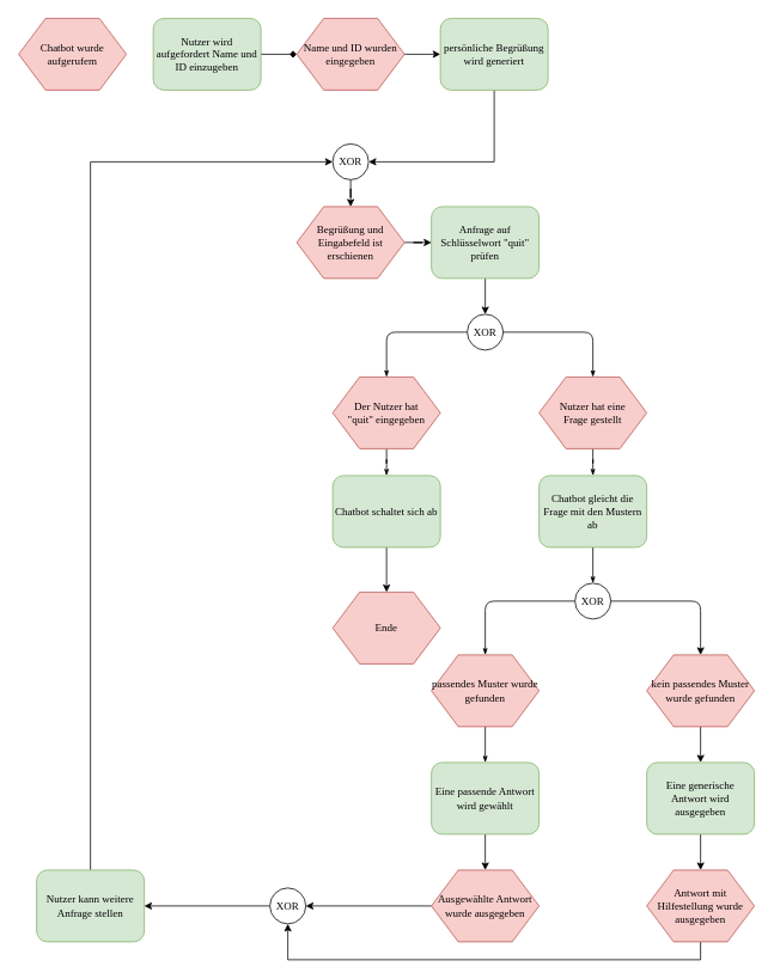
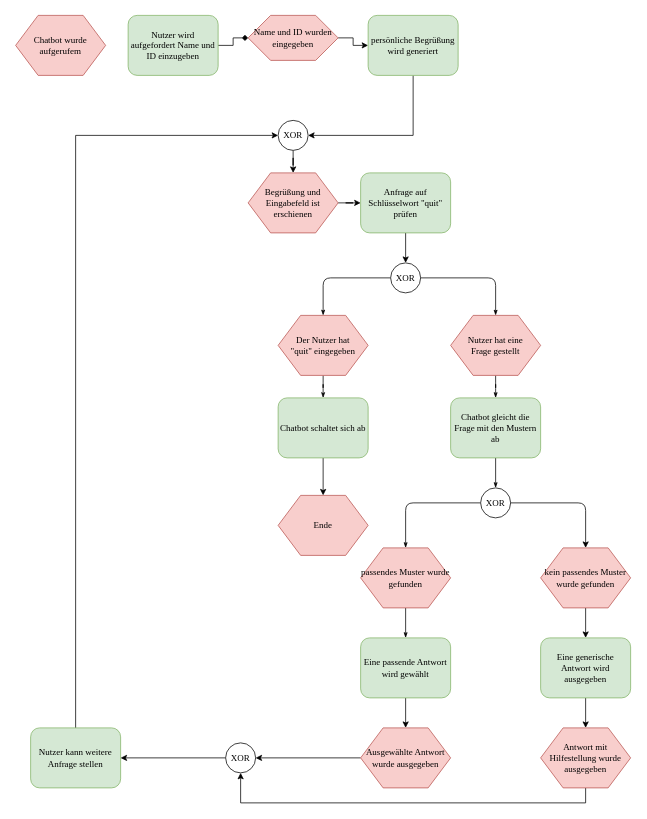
  <mxCell id="0" />
  <mxCell id="1" parent="0" />
  <mxCell id="2" value="Chatbot wurde aufgerufem" style="shape=hexagon;perimeter=hexagonPerimeter;whiteSpace=wrap;html=1;rounded=0;shadow=0;labelBackgroundColor=none;strokeWidth=1;fontFamily=Verdana;fontSize=12;align=center;fillColor=#f8cecc;strokeColor=#b85450;" parent="1" vertex="1"><mxGeometry x="20" y="20" width="120" height="80" as="geometry" /></mxCell>
  <mxCell id="3" value="" style="edgeStyle=orthogonalEdgeStyle;rounded=0;orthogonalLoop=1;jettySize=auto;html=1;" edge="1" parent="1" source="4" target="7"><mxGeometry relative="1" as="geometry" /></mxCell>
  <mxCell id="4" value="Anfrage auf Schlüsselwort &quot;quit&quot; prüfen" style="rounded=1;whiteSpace=wrap;html=1;shadow=0;labelBackgroundColor=none;strokeWidth=1;fontFamily=Verdana;fontSize=12;align=center;fillColor=#d5e8d4;strokeColor=#82b366;" parent="1" vertex="1"><mxGeometry x="480" y="230" width="120" height="80" as="geometry" /></mxCell>
  <mxCell id="5" style="edgeStyle=orthogonalEdgeStyle;rounded=1;html=1;labelBackgroundColor=none;startArrow=none;startFill=0;startSize=5;endArrow=classicThin;endFill=1;endSize=5;jettySize=auto;orthogonalLoop=1;strokeWidth=1;fontFamily=Verdana;fontSize=8" parent="1" source="7" target="11" edge="1"><mxGeometry relative="1" as="geometry" /></mxCell>
  <mxCell id="6" style="edgeStyle=orthogonalEdgeStyle;rounded=1;html=1;labelBackgroundColor=none;startArrow=none;startFill=0;startSize=5;endArrow=classicThin;endFill=1;endSize=5;jettySize=auto;orthogonalLoop=1;strokeWidth=1;fontFamily=Verdana;fontSize=8" parent="1" source="7" target="9" edge="1"><mxGeometry relative="1" as="geometry" /></mxCell>
  <mxCell id="7" value="XOR" style="ellipse;whiteSpace=wrap;html=1;rounded=1;shadow=0;labelBackgroundColor=none;strokeWidth=1;fontFamily=Verdana;fontSize=12;align=center;" parent="1" vertex="1"><mxGeometry x="520" y="350" width="40" height="40" as="geometry" /></mxCell>
  <mxCell id="8" style="edgeStyle=orthogonalEdgeStyle;rounded=1;html=1;labelBackgroundColor=none;startArrow=none;startFill=0;startSize=5;endArrow=classicThin;endFill=1;endSize=5;jettySize=auto;orthogonalLoop=1;strokeWidth=1;fontFamily=Verdana;fontSize=8" parent="1" source="9" target="13" edge="1"><mxGeometry relative="1" as="geometry" /></mxCell>
  <mxCell id="9" value="Der Nutzer hat&lt;br&gt;&quot;quit&quot; eingegeben" style="shape=hexagon;perimeter=hexagonPerimeter;whiteSpace=wrap;html=1;rounded=0;shadow=0;labelBackgroundColor=none;strokeWidth=1;fontFamily=Verdana;fontSize=12;align=center;fillColor=#f8cecc;strokeColor=#b85450;" parent="1" vertex="1"><mxGeometry x="370" y="420" width="120" height="80" as="geometry" /></mxCell>
  <mxCell id="10" style="edgeStyle=orthogonalEdgeStyle;rounded=1;html=1;labelBackgroundColor=none;startArrow=none;startFill=0;startSize=5;endArrow=classicThin;endFill=1;endSize=5;jettySize=auto;orthogonalLoop=1;strokeWidth=1;fontFamily=Verdana;fontSize=8" parent="1" source="11" target="15" edge="1"><mxGeometry relative="1" as="geometry" /></mxCell>
  <mxCell id="11" value="Nutzer hat eine&lt;br&gt;Frage gestellt" style="shape=hexagon;perimeter=hexagonPerimeter;whiteSpace=wrap;html=1;rounded=0;shadow=0;labelBackgroundColor=none;strokeWidth=1;fontFamily=Verdana;fontSize=12;align=center;fillColor=#f8cecc;strokeColor=#b85450;" parent="1" vertex="1"><mxGeometry x="600" y="420" width="120" height="80" as="geometry" /></mxCell>
  <mxCell id="12" value="" style="edgeStyle=orthogonalEdgeStyle;rounded=0;orthogonalLoop=1;jettySize=auto;html=1;" edge="1" parent="1" source="13" target="23"><mxGeometry relative="1" as="geometry" /></mxCell>
  <mxCell id="13" value="Chatbot schaltet sich ab" style="rounded=1;whiteSpace=wrap;html=1;shadow=0;labelBackgroundColor=none;strokeWidth=1;fontFamily=Verdana;fontSize=12;align=center;fillColor=#d5e8d4;strokeColor=#82b366;" parent="1" vertex="1"><mxGeometry x="370" y="530" width="120" height="80" as="geometry" /></mxCell>
  <mxCell id="14" style="edgeStyle=orthogonalEdgeStyle;rounded=1;html=1;labelBackgroundColor=none;startArrow=none;startFill=0;startSize=5;endArrow=classicThin;endFill=1;endSize=5;jettySize=auto;orthogonalLoop=1;strokeWidth=1;fontFamily=Verdana;fontSize=8" parent="1" source="15" target="18" edge="1"><mxGeometry relative="1" as="geometry"><Array as="points"><mxPoint x="660" y="670" /></Array></mxGeometry></mxCell>
  <mxCell id="15" value="Chatbot gleicht die Frage mit den Mustern ab" style="rounded=1;whiteSpace=wrap;html=1;shadow=0;labelBackgroundColor=none;strokeWidth=1;fontFamily=Verdana;fontSize=12;align=center;fillColor=#d5e8d4;strokeColor=#82b366;" parent="1" vertex="1"><mxGeometry x="600" y="530" width="120" height="80" as="geometry" /></mxCell>
  <mxCell id="16" style="edgeStyle=orthogonalEdgeStyle;rounded=1;html=1;labelBackgroundColor=none;startArrow=none;startFill=0;startSize=5;endArrow=classicThin;endFill=1;endSize=5;jettySize=auto;orthogonalLoop=1;strokeWidth=1;fontFamily=Verdana;fontSize=8" parent="1" source="18" target="20" edge="1"><mxGeometry relative="1" as="geometry" /></mxCell>
  <mxCell id="17" style="edgeStyle=orthogonalEdgeStyle;rounded=1;orthogonalLoop=1;jettySize=auto;html=1;exitX=1;exitY=0.5;exitDx=0;exitDy=0;entryX=0.5;entryY=0;entryDx=0;entryDy=0;" parent="1" source="18" target="25" edge="1"><mxGeometry relative="1" as="geometry"><Array as="points"><mxPoint x="780" y="670" /><mxPoint x="780" y="730" /></Array></mxGeometry></mxCell>
  <mxCell id="18" value="XOR" style="ellipse;whiteSpace=wrap;html=1;rounded=1;shadow=0;labelBackgroundColor=none;strokeWidth=1;fontFamily=Verdana;fontSize=12;align=center;" parent="1" vertex="1"><mxGeometry x="640" y="650" width="40" height="40" as="geometry" /></mxCell>
  <mxCell id="19" style="edgeStyle=orthogonalEdgeStyle;rounded=1;html=1;labelBackgroundColor=none;startArrow=none;startFill=0;startSize=5;endArrow=classicThin;endFill=1;endSize=5;jettySize=auto;orthogonalLoop=1;strokeWidth=1;fontFamily=Verdana;fontSize=8" parent="1" source="20" target="22" edge="1"><mxGeometry relative="1" as="geometry" /></mxCell>
  <mxCell id="20" value="passendes Muster wurde gefunden" style="shape=hexagon;perimeter=hexagonPerimeter;whiteSpace=wrap;html=1;rounded=0;shadow=0;labelBackgroundColor=none;strokeWidth=1;fontFamily=Verdana;fontSize=12;align=center;fillColor=#f8cecc;strokeColor=#b85450;" parent="1" vertex="1"><mxGeometry x="480" y="730" width="120" height="80" as="geometry" /></mxCell>
  <mxCell id="21" style="edgeStyle=orthogonalEdgeStyle;rounded=0;orthogonalLoop=1;jettySize=auto;html=1;exitX=0.5;exitY=1;exitDx=0;exitDy=0;entryX=0.5;entryY=0;entryDx=0;entryDy=0;" parent="1" source="22" target="29" edge="1"><mxGeometry relative="1" as="geometry" /></mxCell>
  <mxCell id="22" value="Eine passende Antwort wird gewählt" style="rounded=1;whiteSpace=wrap;html=1;shadow=0;labelBackgroundColor=none;strokeWidth=1;fontFamily=Verdana;fontSize=12;align=center;fillColor=#d5e8d4;strokeColor=#82b366;" parent="1" vertex="1"><mxGeometry x="480" y="850" width="120" height="80" as="geometry" /></mxCell>
  <mxCell id="23" value="Ende" style="shape=hexagon;perimeter=hexagonPerimeter;whiteSpace=wrap;html=1;rounded=0;shadow=0;labelBackgroundColor=none;strokeWidth=1;fontFamily=Verdana;fontSize=12;align=center;fillColor=#f8cecc;strokeColor=#b85450;" parent="1" vertex="1"><mxGeometry x="370" y="660" width="120" height="80" as="geometry" /></mxCell>
  <mxCell id="24" style="edgeStyle=orthogonalEdgeStyle;rounded=0;orthogonalLoop=1;jettySize=auto;html=1;exitX=0.5;exitY=1;exitDx=0;exitDy=0;" parent="1" source="25" target="27" edge="1"><mxGeometry relative="1" as="geometry" /></mxCell>
  <mxCell id="25" value="kein passendes Muster wurde gefunden" style="shape=hexagon;perimeter=hexagonPerimeter;whiteSpace=wrap;html=1;rounded=0;shadow=0;labelBackgroundColor=none;strokeWidth=1;fontFamily=Verdana;fontSize=12;align=center;fillColor=#f8cecc;strokeColor=#b85450;" parent="1" vertex="1"><mxGeometry x="720" y="730" width="120" height="80" as="geometry" /></mxCell>
  <mxCell id="26" value="" style="edgeStyle=orthogonalEdgeStyle;rounded=0;orthogonalLoop=1;jettySize=auto;html=1;" edge="1" parent="1" source="27" target="35"><mxGeometry relative="1" as="geometry" /></mxCell>
  <mxCell id="27" value="Eine generische Antwort wird ausgegeben" style="rounded=1;whiteSpace=wrap;html=1;shadow=0;labelBackgroundColor=none;strokeWidth=1;fontFamily=Verdana;fontSize=12;align=center;fillColor=#d5e8d4;strokeColor=#82b366;" parent="1" vertex="1"><mxGeometry x="720" y="850" width="120" height="80" as="geometry" /></mxCell>
  <mxCell id="28" style="edgeStyle=orthogonalEdgeStyle;rounded=0;orthogonalLoop=1;jettySize=auto;html=1;entryX=1;entryY=0.5;entryDx=0;entryDy=0;" edge="1" parent="1" source="29" target="45"><mxGeometry relative="1" as="geometry" /></mxCell>
  <mxCell id="29" value="Ausgewählte Antwort wurde ausgegeben" style="shape=hexagon;perimeter=hexagonPerimeter;whiteSpace=wrap;html=1;rounded=0;shadow=0;labelBackgroundColor=none;strokeWidth=1;fontFamily=Verdana;fontSize=12;align=center;fillColor=#f8cecc;strokeColor=#b85450;" parent="1" vertex="1"><mxGeometry x="480" y="970" width="120" height="80" as="geometry" /></mxCell>
  <mxCell id="30" value="" style="edgeStyle=orthogonalEdgeStyle;rounded=0;orthogonalLoop=1;jettySize=auto;html=1;endArrow=diamond;" edge="1" parent="1" source="31" target="33"><mxGeometry relative="1" as="geometry" /></mxCell>
  <mxCell id="31" value="Nutzer wird aufgefordert Name und ID einzugeben" style="rounded=1;whiteSpace=wrap;html=1;shadow=0;labelBackgroundColor=none;strokeWidth=1;fontFamily=Verdana;fontSize=12;align=center;fillColor=#d5e8d4;strokeColor=#82b366;" vertex="1" parent="1"><mxGeometry x="170" y="20" width="120" height="80" as="geometry" /></mxCell>
  <mxCell id="32" value="" style="edgeStyle=orthogonalEdgeStyle;rounded=0;orthogonalLoop=1;jettySize=auto;html=1;" edge="1" parent="1" source="33" target="37"><mxGeometry relative="1" as="geometry" /></mxCell>
- <mxCell id="33" value="Name und ID wurden eingegeben" style="shape=hexagon;perimeter=hexagonPerimeter;whiteSpace=wrap;html=1;rounded=0;shadow=0;labelBackgroundColor=none;strokeWidth=1;fontFamily=Verdana;fontSize=12;align=center;fillColor=#f8cecc;strokeColor=#b85450;" vertex="1" parent="1"><mxGeometry x="330" y="20" width="120" height="80" as="geometry" /></mxCell>
+ <mxCell id="33" value="Name und ID wurden eingegeben" style="shape=hexagon;perimeter=hexagonPerimeter;whiteSpace=wrap;html=1;rounded=0;shadow=0;labelBackgroundColor=none;strokeWidth=1;fontFamily=Verdana;fontSize=12;align=center;fillColor=#f8cecc;strokeColor=#b85450;" vertex="1" parent="1"><mxGeometry x="330" y="20" width="120" height="60" as="geometry" /></mxCell>
  <mxCell id="34" style="edgeStyle=orthogonalEdgeStyle;rounded=0;orthogonalLoop=1;jettySize=auto;html=1;entryX=0.5;entryY=1;entryDx=0;entryDy=0;" edge="1" parent="1" source="35" target="45"><mxGeometry relative="1" as="geometry"><Array as="points"><mxPoint x="780" y="1070" /><mxPoint x="320" y="1070" /></Array></mxGeometry></mxCell>
  <mxCell id="35" value="Antwort mit Hilfestellung wurde ausgegeben" style="shape=hexagon;perimeter=hexagonPerimeter;whiteSpace=wrap;html=1;rounded=0;shadow=0;labelBackgroundColor=none;strokeWidth=1;fontFamily=Verdana;fontSize=12;align=center;fillColor=#f8cecc;strokeColor=#b85450;" vertex="1" parent="1"><mxGeometry x="720" y="970" width="120" height="80" as="geometry" /></mxCell>
  <mxCell id="36" style="edgeStyle=orthogonalEdgeStyle;rounded=0;orthogonalLoop=1;jettySize=auto;html=1;entryX=1;entryY=0.5;entryDx=0;entryDy=0;" edge="1" parent="1" source="37" target="43"><mxGeometry relative="1" as="geometry"><Array as="points"><mxPoint x="550" y="180" /></Array></mxGeometry></mxCell>
  <mxCell id="37" value="persönliche Begrüßung wird generiert" style="rounded=1;whiteSpace=wrap;html=1;shadow=0;labelBackgroundColor=none;strokeWidth=1;fontFamily=Verdana;fontSize=12;align=center;fillColor=#d5e8d4;strokeColor=#82b366;" vertex="1" parent="1"><mxGeometry x="490" y="20" width="120" height="80" as="geometry" /></mxCell>
  <mxCell id="38" value="" style="edgeStyle=orthogonalEdgeStyle;rounded=0;orthogonalLoop=1;jettySize=auto;html=1;" edge="1" parent="1" source="39" target="4"><mxGeometry relative="1" as="geometry" /></mxCell>
  <mxCell id="39" value="Begrüßung und Eingabefeld ist erschienen" style="shape=hexagon;perimeter=hexagonPerimeter;whiteSpace=wrap;html=1;rounded=0;shadow=0;labelBackgroundColor=none;strokeWidth=1;fontFamily=Verdana;fontSize=12;align=center;fillColor=#f8cecc;strokeColor=#b85450;" vertex="1" parent="1"><mxGeometry x="330" y="230" width="120" height="80" as="geometry" /></mxCell>
  <mxCell id="40" style="edgeStyle=orthogonalEdgeStyle;rounded=0;orthogonalLoop=1;jettySize=auto;html=1;entryX=0;entryY=0.5;entryDx=0;entryDy=0;" edge="1" parent="1" source="41" target="43"><mxGeometry relative="1" as="geometry"><Array as="points"><mxPoint x="100" y="180" /></Array></mxGeometry></mxCell>
  <mxCell id="41" value="Nutzer kann weitere Anfrage stellen" style="rounded=1;whiteSpace=wrap;html=1;shadow=0;labelBackgroundColor=none;strokeWidth=1;fontFamily=Verdana;fontSize=12;align=center;fillColor=#d5e8d4;strokeColor=#82b366;" vertex="1" parent="1"><mxGeometry x="40" y="970" width="120" height="80" as="geometry" /></mxCell>
  <mxCell id="42" value="" style="edgeStyle=orthogonalEdgeStyle;rounded=0;orthogonalLoop=1;jettySize=auto;html=1;" edge="1" parent="1" source="43" target="39"><mxGeometry relative="1" as="geometry" /></mxCell>
  <mxCell id="43" value="XOR" style="ellipse;whiteSpace=wrap;html=1;rounded=1;shadow=0;labelBackgroundColor=none;strokeWidth=1;fontFamily=Verdana;fontSize=12;align=center;" vertex="1" parent="1"><mxGeometry x="370" y="160" width="40" height="40" as="geometry" /></mxCell>
  <mxCell id="44" style="edgeStyle=orthogonalEdgeStyle;rounded=0;orthogonalLoop=1;jettySize=auto;html=1;entryX=1;entryY=0.5;entryDx=0;entryDy=0;" edge="1" parent="1" source="45" target="41"><mxGeometry relative="1" as="geometry" /></mxCell>
  <mxCell id="45" value="XOR" style="ellipse;whiteSpace=wrap;html=1;rounded=1;shadow=0;labelBackgroundColor=none;strokeWidth=1;fontFamily=Verdana;fontSize=12;align=center;" vertex="1" parent="1"><mxGeometry x="300" y="990" width="40" height="40" as="geometry" /></mxCell>
